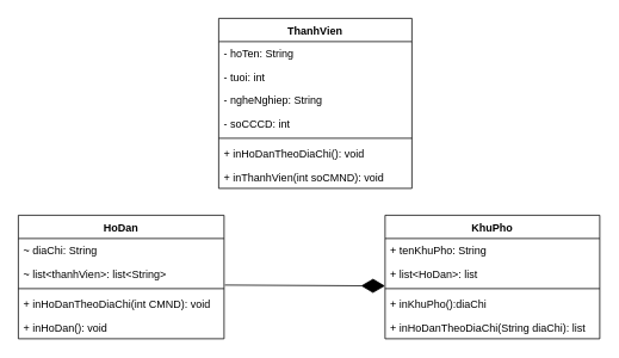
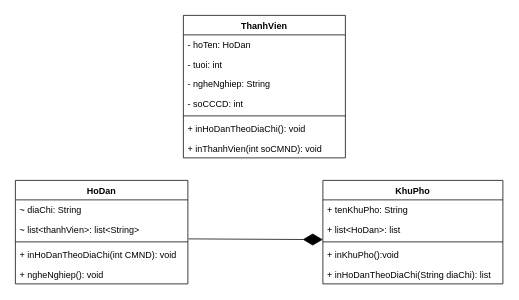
  <mxCell id="0" />
  <mxCell id="1" parent="0" />
  <mxCell id="2" value="ThanhVien" style="swimlane;fontStyle=1;align=center;verticalAlign=top;childLayout=stackLayout;horizontal=1;startSize=26;horizontalStack=0;resizeParent=1;resizeParentMax=0;resizeLast=0;collapsible=1;marginBottom=0;" vertex="1" parent="1"><mxGeometry x="244" y="20" width="216" height="190" as="geometry" /></mxCell>
- <mxCell id="3" value="- hoTen: String" style="text;strokeColor=none;fillColor=none;align=left;verticalAlign=top;spacingLeft=4;spacingRight=4;overflow=hidden;rotatable=0;points=[[0,0.5],[1,0.5]];portConstraint=eastwest;" vertex="1" parent="2"><mxGeometry y="26" width="216" height="26" as="geometry" /></mxCell>
+ <mxCell id="3" value="- hoTen: HoDan" style="text;strokeColor=none;fillColor=none;align=left;verticalAlign=top;spacingLeft=4;spacingRight=4;overflow=hidden;rotatable=0;points=[[0,0.5],[1,0.5]];portConstraint=eastwest;" vertex="1" parent="2"><mxGeometry y="26" width="216" height="26" as="geometry" /></mxCell>
  <mxCell id="4" value="- tuoi: int" style="text;strokeColor=none;fillColor=none;align=left;verticalAlign=top;spacingLeft=4;spacingRight=4;overflow=hidden;rotatable=0;points=[[0,0.5],[1,0.5]];portConstraint=eastwest;" vertex="1" parent="2"><mxGeometry y="52" width="216" height="26" as="geometry" /></mxCell>
  <mxCell id="5" value="- ngheNghiep: String" style="text;strokeColor=none;fillColor=none;align=left;verticalAlign=top;spacingLeft=4;spacingRight=4;overflow=hidden;rotatable=0;points=[[0,0.5],[1,0.5]];portConstraint=eastwest;" vertex="1" parent="2"><mxGeometry y="78" width="216" height="26" as="geometry" /></mxCell>
  <mxCell id="6" value="- soCCCD: int" style="text;strokeColor=none;fillColor=none;align=left;verticalAlign=top;spacingLeft=4;spacingRight=4;overflow=hidden;rotatable=0;points=[[0,0.5],[1,0.5]];portConstraint=eastwest;" vertex="1" parent="2"><mxGeometry y="104" width="216" height="26" as="geometry" /></mxCell>
  <mxCell id="7" value="" style="line;strokeWidth=1;fillColor=none;align=left;verticalAlign=middle;spacingTop=-1;spacingLeft=3;spacingRight=3;rotatable=0;labelPosition=right;points=[];portConstraint=eastwest;" vertex="1" parent="2"><mxGeometry y="130" width="216" height="8" as="geometry" /></mxCell>
  <mxCell id="8" value="+ inHoDanTheoDiaChi(): void" style="text;strokeColor=none;fillColor=none;align=left;verticalAlign=top;spacingLeft=4;spacingRight=4;overflow=hidden;rotatable=0;points=[[0,0.5],[1,0.5]];portConstraint=eastwest;" vertex="1" parent="2"><mxGeometry y="138" width="216" height="26" as="geometry" /></mxCell>
  <mxCell id="9" value="+ inThanhVien(int soCMND): void" style="text;strokeColor=none;fillColor=none;align=left;verticalAlign=top;spacingLeft=4;spacingRight=4;overflow=hidden;rotatable=0;points=[[0,0.5],[1,0.5]];portConstraint=eastwest;" vertex="1" parent="2"><mxGeometry y="164" width="216" height="26" as="geometry" /></mxCell>
  <mxCell id="10" value="HoDan" style="swimlane;fontStyle=1;align=center;verticalAlign=top;childLayout=stackLayout;horizontal=1;startSize=26;horizontalStack=0;resizeParent=1;resizeParentMax=0;resizeLast=0;collapsible=1;marginBottom=0;" vertex="1" parent="1"><mxGeometry x="20" y="240" width="230" height="138" as="geometry" /></mxCell>
  <mxCell id="11" value="~ diaChi: String " style="text;strokeColor=none;fillColor=none;align=left;verticalAlign=top;spacingLeft=4;spacingRight=4;overflow=hidden;rotatable=0;points=[[0,0.5],[1,0.5]];portConstraint=eastwest;" vertex="1" parent="10"><mxGeometry y="26" width="230" height="26" as="geometry" /></mxCell>
  <mxCell id="12" value="~ list&lt;thanhVien&gt;: list&lt;String&gt;" style="text;strokeColor=none;fillColor=none;align=left;verticalAlign=top;spacingLeft=4;spacingRight=4;overflow=hidden;rotatable=0;points=[[0,0.5],[1,0.5]];portConstraint=eastwest;" vertex="1" parent="10"><mxGeometry y="52" width="230" height="26" as="geometry" /></mxCell>
  <mxCell id="13" value="" style="line;strokeWidth=1;fillColor=none;align=left;verticalAlign=middle;spacingTop=-1;spacingLeft=3;spacingRight=3;rotatable=0;labelPosition=right;points=[];portConstraint=eastwest;" vertex="1" parent="10"><mxGeometry y="78" width="230" height="8" as="geometry" /></mxCell>
  <mxCell id="14" value="+ inHoDanTheoDiaChi(int CMND): void" style="text;strokeColor=none;fillColor=none;align=left;verticalAlign=top;spacingLeft=4;spacingRight=4;overflow=hidden;rotatable=0;points=[[0,0.5],[1,0.5]];portConstraint=eastwest;" vertex="1" parent="10"><mxGeometry y="86" width="230" height="26" as="geometry" /></mxCell>
- <mxCell id="15" value="+ inHoDan(): void" style="text;strokeColor=none;fillColor=none;align=left;verticalAlign=top;spacingLeft=4;spacingRight=4;overflow=hidden;rotatable=0;points=[[0,0.5],[1,0.5]];portConstraint=eastwest;" vertex="1" parent="10"><mxGeometry y="112" width="230" height="26" as="geometry" /></mxCell>
+ <mxCell id="15" value="+ ngheNghiep(): void" style="text;strokeColor=none;fillColor=none;align=left;verticalAlign=top;spacingLeft=4;spacingRight=4;overflow=hidden;rotatable=0;points=[[0,0.5],[1,0.5]];portConstraint=eastwest;" vertex="1" parent="10"><mxGeometry y="112" width="230" height="26" as="geometry" /></mxCell>
  <mxCell id="16" value="KhuPho" style="swimlane;fontStyle=1;align=center;verticalAlign=top;childLayout=stackLayout;horizontal=1;startSize=26;horizontalStack=0;resizeParent=1;resizeParentMax=0;resizeLast=0;collapsible=1;marginBottom=0;" vertex="1" parent="1"><mxGeometry x="430" y="240" width="240" height="138" as="geometry" /></mxCell>
  <mxCell id="17" value="+ tenKhuPho: String" style="text;strokeColor=none;fillColor=none;align=left;verticalAlign=top;spacingLeft=4;spacingRight=4;overflow=hidden;rotatable=0;points=[[0,0.5],[1,0.5]];portConstraint=eastwest;" vertex="1" parent="16"><mxGeometry y="26" width="240" height="26" as="geometry" /></mxCell>
  <mxCell id="18" value="+ list&lt;HoDan&gt;: list" style="text;strokeColor=none;fillColor=none;align=left;verticalAlign=top;spacingLeft=4;spacingRight=4;overflow=hidden;rotatable=0;points=[[0,0.5],[1,0.5]];portConstraint=eastwest;" vertex="1" parent="16"><mxGeometry y="52" width="240" height="26" as="geometry" /></mxCell>
  <mxCell id="19" value="" style="line;strokeWidth=1;fillColor=none;align=left;verticalAlign=middle;spacingTop=-1;spacingLeft=3;spacingRight=3;rotatable=0;labelPosition=right;points=[];portConstraint=eastwest;" vertex="1" parent="16"><mxGeometry y="78" width="240" height="8" as="geometry" /></mxCell>
- <mxCell id="20" value="+ inKhuPho():diaChi" style="text;strokeColor=none;fillColor=none;align=left;verticalAlign=top;spacingLeft=4;spacingRight=4;overflow=hidden;rotatable=0;points=[[0,0.5],[1,0.5]];portConstraint=eastwest;" vertex="1" parent="16"><mxGeometry y="86" width="240" height="26" as="geometry" /></mxCell>
+ <mxCell id="20" value="+ inKhuPho():void" style="text;strokeColor=none;fillColor=none;align=left;verticalAlign=top;spacingLeft=4;spacingRight=4;overflow=hidden;rotatable=0;points=[[0,0.5],[1,0.5]];portConstraint=eastwest;" vertex="1" parent="16"><mxGeometry y="86" width="240" height="26" as="geometry" /></mxCell>
  <mxCell id="21" value="+ inHoDanTheoDiaChi(String diaChi): list" style="text;strokeColor=none;fillColor=none;align=left;verticalAlign=top;spacingLeft=4;spacingRight=4;overflow=hidden;rotatable=0;points=[[0,0.5],[1,0.5]];portConstraint=eastwest;" vertex="1" parent="16"><mxGeometry y="112" width="240" height="26" as="geometry" /></mxCell>
  <mxCell id="22" value="" style="endArrow=diamondThin;endFill=1;endSize=24;html=1;rounded=0;entryX=0;entryY=1.038;entryDx=0;entryDy=0;entryPerimeter=0;exitX=1.004;exitY=1;exitDx=0;exitDy=0;exitPerimeter=0;" edge="1" parent="1" source="12" target="18"><mxGeometry width="160" relative="1" as="geometry"><mxPoint x="270" y="319" as="sourcePoint" /><mxPoint x="390" y="320" as="targetPoint" /></mxGeometry></mxCell>
